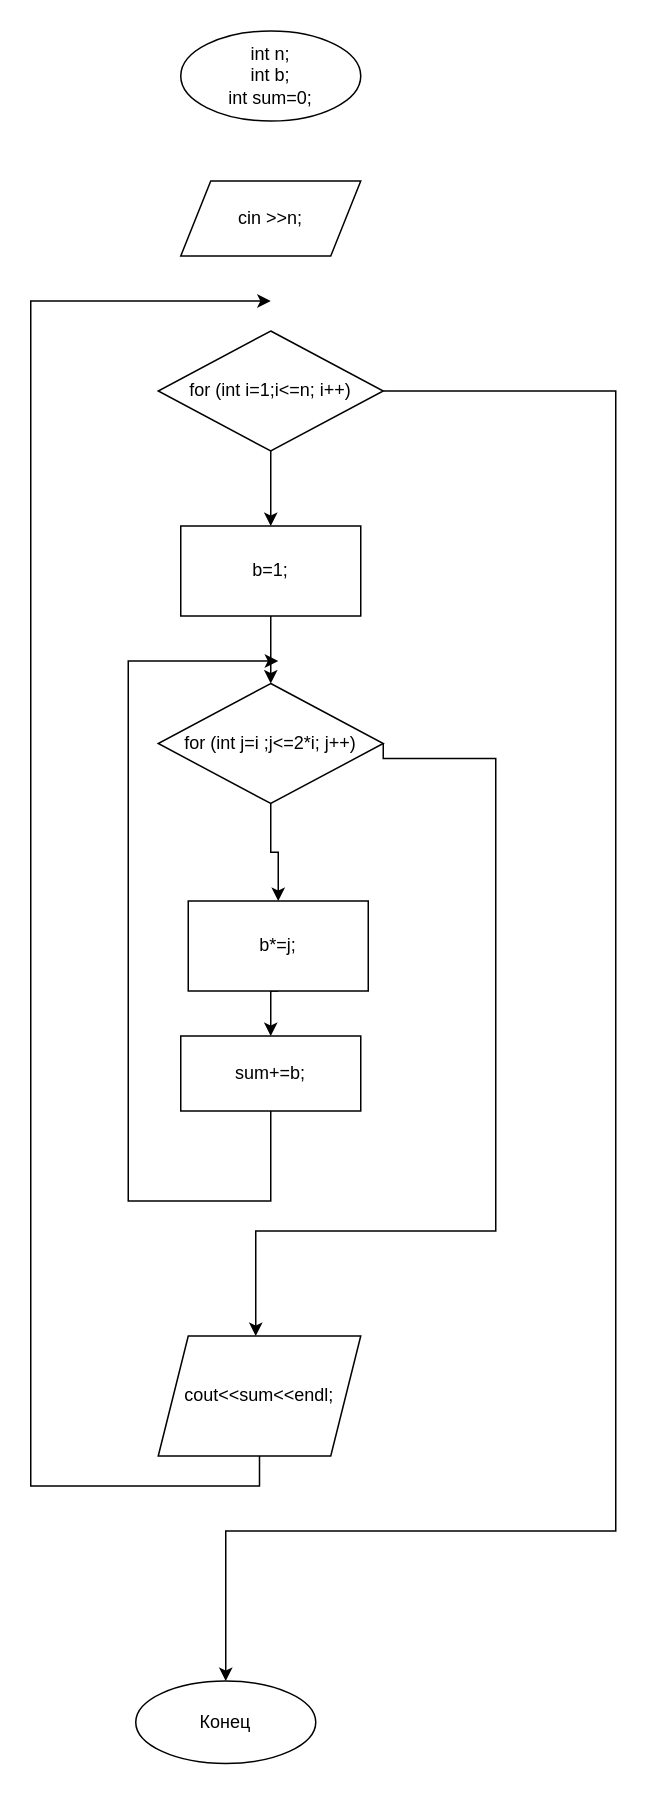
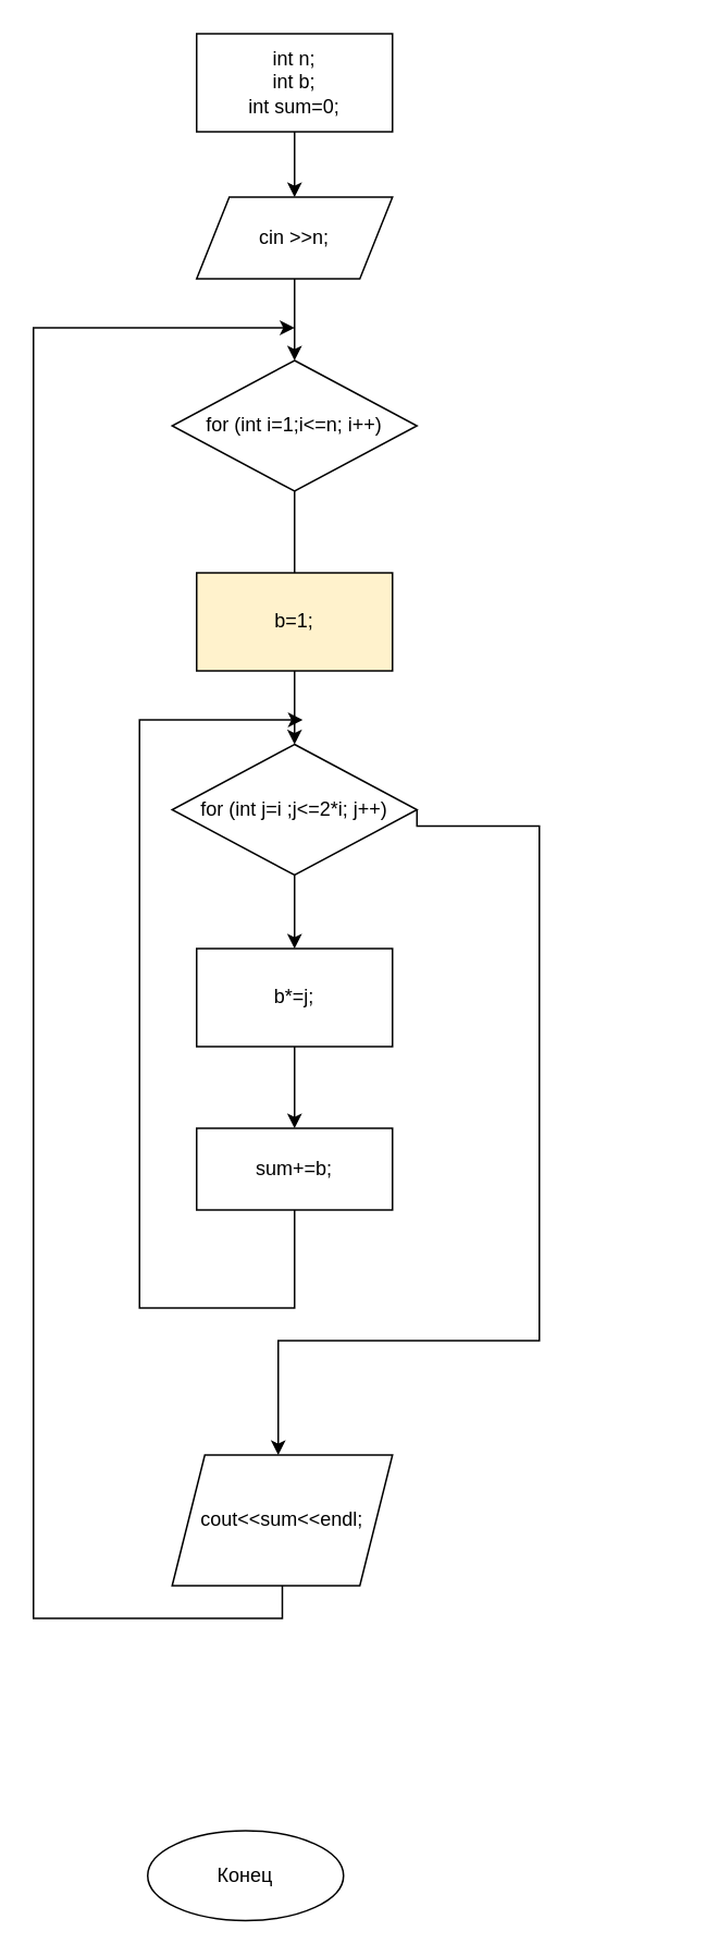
  <mxCell id="0" />
  <mxCell id="1" parent="0" />
+ <mxCell id="2" style="edgeStyle=orthogonalEdgeStyle;rounded=0;orthogonalLoop=1;jettySize=auto;html=1;exitX=0.5;exitY=1;exitDx=0;exitDy=0;entryX=0.5;entryY=0;entryDx=0;entryDy=0;" edge="1" parent="1" source="3" target="9"><mxGeometry relative="1" as="geometry" /></mxCell>
  <mxCell id="3" value="cin &amp;gt;&amp;gt;n;" style="shape=parallelogram;perimeter=parallelogramPerimeter;whiteSpace=wrap;html=1;fixedSize=1;" vertex="1" parent="1"><mxGeometry x="120" y="120" width="120" height="50" as="geometry" /></mxCell>
  <mxCell id="4" value="Конец" style="ellipse;whiteSpace=wrap;html=1;" vertex="1" parent="1"><mxGeometry x="90" y="1120" width="120" height="55" as="geometry" /></mxCell>
- <mxCell id="6" value="int n;&lt;div&gt;int b;&lt;br&gt;&lt;div&gt;int sum=0;&lt;/div&gt;&lt;/div&gt;" style="ellipse;whiteSpace=wrap;html=1;" vertex="1" parent="1"><mxGeometry x="120" y="20" width="120" height="60" as="geometry" /></mxCell>
- <mxCell id="7" style="edgeStyle=orthogonalEdgeStyle;rounded=0;orthogonalLoop=1;jettySize=auto;html=1;exitX=0.5;exitY=1;exitDx=0;exitDy=0;" edge="1" parent="1" source="9" target="11"><mxGeometry relative="1" as="geometry" /></mxCell>
- <mxCell id="8" style="edgeStyle=orthogonalEdgeStyle;rounded=0;orthogonalLoop=1;jettySize=auto;html=1;exitX=1;exitY=0.5;exitDx=0;exitDy=0;entryX=0.5;entryY=0;entryDx=0;entryDy=0;" edge="1" parent="1" source="9" target="4"><mxGeometry relative="1" as="geometry"><mxPoint x="370" y="1020" as="targetPoint" /><Array as="points"><mxPoint x="410" y="260" /><mxPoint x="410" y="1020" /><mxPoint x="150" y="1020" /></Array></mxGeometry></mxCell>
+ <mxCell id="5" style="edgeStyle=orthogonalEdgeStyle;rounded=0;orthogonalLoop=1;jettySize=auto;html=1;entryX=0.5;entryY=0;entryDx=0;entryDy=0;" edge="1" parent="1" source="6" target="3"><mxGeometry relative="1" as="geometry" /></mxCell>
+ <mxCell id="6" value="int n;&lt;div&gt;int b;&lt;br&gt;&lt;div&gt;int sum=0;&lt;/div&gt;&lt;/div&gt;" style="rounded=0;whiteSpace=wrap;html=1;" vertex="1" parent="1"><mxGeometry x="120" y="20" width="120" height="60" as="geometry" /></mxCell>
+ <mxCell id="7" style="edgeStyle=orthogonalEdgeStyle;rounded=0;orthogonalLoop=1;jettySize=auto;html=1;exitX=0.5;exitY=1;exitDx=0;exitDy=0;endArrow=none;" edge="1" parent="1" source="9" target="11"><mxGeometry relative="1" as="geometry" /></mxCell>
  <mxCell id="9" value="for (int i=1;i&amp;lt;=n; i++)" style="rhombus;whiteSpace=wrap;html=1;" vertex="1" parent="1"><mxGeometry x="105" y="220" width="150" height="80" as="geometry" /></mxCell>
  <mxCell id="10" style="edgeStyle=orthogonalEdgeStyle;rounded=0;orthogonalLoop=1;jettySize=auto;html=1;exitX=0.5;exitY=1;exitDx=0;exitDy=0;entryX=0.5;entryY=0;entryDx=0;entryDy=0;" edge="1" parent="1" source="11" target="14"><mxGeometry relative="1" as="geometry" /></mxCell>
- <mxCell id="11" value="b=1;" style="rounded=0;whiteSpace=wrap;html=1;" vertex="1" parent="1"><mxGeometry x="120.003" y="350" width="120" height="60" as="geometry" /></mxCell>
+ <mxCell id="11" value="b=1;" style="rounded=0;whiteSpace=wrap;html=1;fillColor=#fff2cc;" vertex="1" parent="1"><mxGeometry x="120.003" y="350" width="120" height="60" as="geometry" /></mxCell>
  <mxCell id="12" style="edgeStyle=orthogonalEdgeStyle;rounded=0;orthogonalLoop=1;jettySize=auto;html=1;exitX=0.5;exitY=1;exitDx=0;exitDy=0;entryX=0.5;entryY=0;entryDx=0;entryDy=0;" edge="1" parent="1" source="14" target="16"><mxGeometry relative="1" as="geometry" /></mxCell>
  <mxCell id="13" style="edgeStyle=orthogonalEdgeStyle;rounded=0;orthogonalLoop=1;jettySize=auto;html=1;exitX=1;exitY=0.5;exitDx=0;exitDy=0;" edge="1" parent="1" source="14"><mxGeometry relative="1" as="geometry"><mxPoint x="170" y="890" as="targetPoint" /><Array as="points"><mxPoint x="330" y="505" /><mxPoint x="330" y="820" /><mxPoint x="170" y="820" /></Array></mxGeometry></mxCell>
  <mxCell id="14" value="for (int j=i ;j&amp;lt;=2*i; j++)" style="rhombus;whiteSpace=wrap;html=1;" vertex="1" parent="1"><mxGeometry x="105" y="455" width="150" height="80" as="geometry" /></mxCell>
  <mxCell id="15" style="edgeStyle=orthogonalEdgeStyle;rounded=0;orthogonalLoop=1;jettySize=auto;html=1;exitX=0.5;exitY=1;exitDx=0;exitDy=0;entryX=0.5;entryY=0;entryDx=0;entryDy=0;" edge="1" parent="1" source="16" target="18"><mxGeometry relative="1" as="geometry" /></mxCell>
- <mxCell id="16" value="b*=j;" style="rounded=0;whiteSpace=wrap;html=1;" vertex="1" parent="1"><mxGeometry x="125" y="600" width="120" height="60" as="geometry" /></mxCell>
+ <mxCell id="16" value="b*=j;" style="rounded=0;whiteSpace=wrap;html=1;" vertex="1" parent="1"><mxGeometry x="120" y="580" width="120" height="60" as="geometry" /></mxCell>
  <mxCell id="17" style="edgeStyle=orthogonalEdgeStyle;rounded=0;orthogonalLoop=1;jettySize=auto;html=1;" edge="1" parent="1" source="18"><mxGeometry relative="1" as="geometry"><mxPoint x="185" y="440" as="targetPoint" /><Array as="points"><mxPoint x="180" y="800" /><mxPoint x="85" y="800" /><mxPoint x="85" y="440" /></Array></mxGeometry></mxCell>
  <mxCell id="18" value="sum+=b;" style="rounded=0;whiteSpace=wrap;html=1;" vertex="1" parent="1"><mxGeometry x="120" y="690" width="120" height="50" as="geometry" /></mxCell>
  <mxCell id="19" style="edgeStyle=orthogonalEdgeStyle;rounded=0;orthogonalLoop=1;jettySize=auto;html=1;exitX=0.5;exitY=1;exitDx=0;exitDy=0;" edge="1" parent="1" source="20"><mxGeometry relative="1" as="geometry"><mxPoint x="180" y="200" as="targetPoint" /><Array as="points"><mxPoint x="172" y="990" /><mxPoint x="20" y="990" /><mxPoint x="20" y="200" /></Array></mxGeometry></mxCell>
  <mxCell id="20" value="cout&amp;lt;&amp;lt;sum&amp;lt;&amp;lt;endl;" style="shape=parallelogram;perimeter=parallelogramPerimeter;whiteSpace=wrap;html=1;fixedSize=1;" vertex="1" parent="1"><mxGeometry x="105" y="890" width="135" height="80" as="geometry" /></mxCell>
